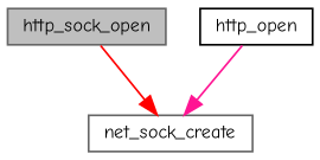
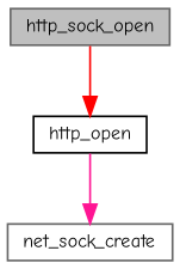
  digraph {
    fontname="Comic Neue"
    rankdir=TB
    node [color=gray40 fillcolor=white fontname="Comic Neue" fontsize=10 shape=record style=filled]
    edge [fontname="Comic Neue" fontsize=10 labelfontname=Helvetica labelfontsize=10 style=solid]
    n1 [fillcolor=grey75 fontcolor=black height=0.2 label=http_sock_open width=0.4]
    n2 [color=black height=0.2 label=http_open width=0.4]
    n3 [height=0.2 label=net_sock_create width=0.4]
-   n1 -> n3 [color=red]
+   n1 -> n2 [color=red]
    n2 -> n3 [color=deeppink]
  }
